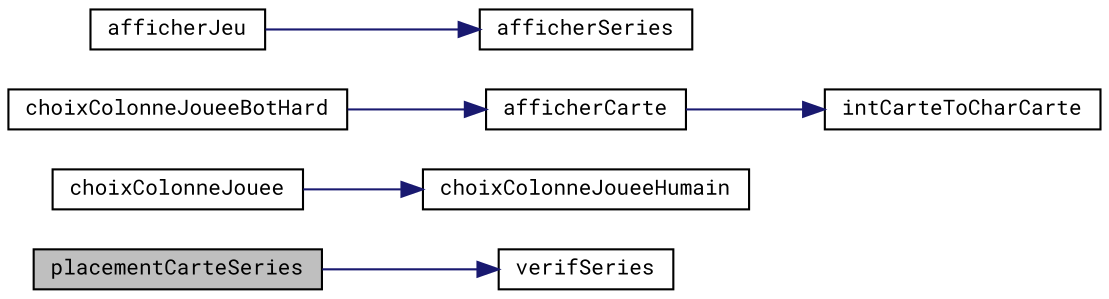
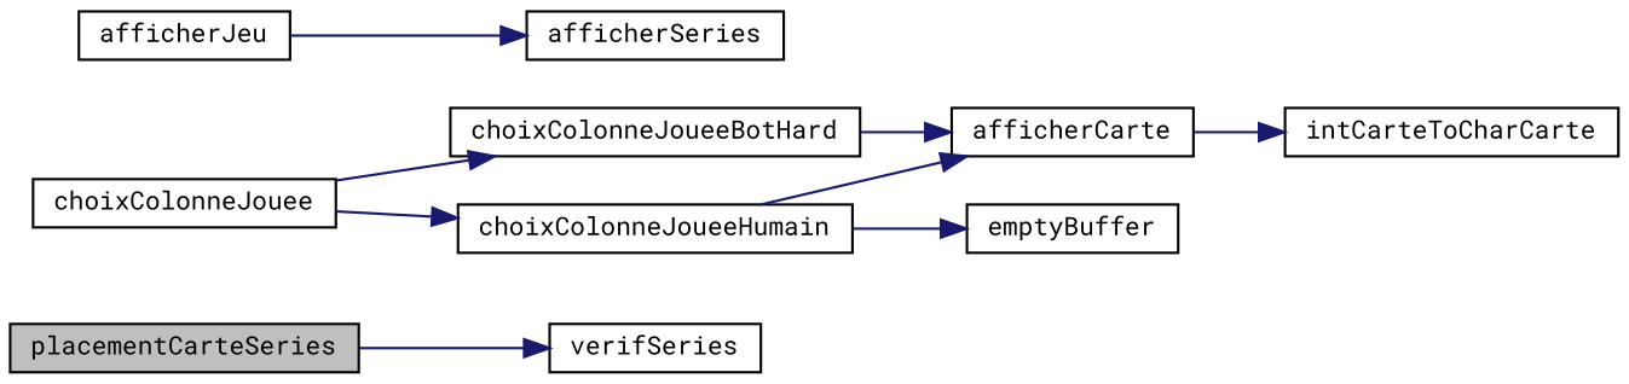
  digraph {
    fontname="Roboto Mono"
    rankdir=LR
    node [color=black fillcolor=white fontname="Roboto Mono" fontsize=10 shape=record style=filled]
    edge [color=midnightblue fontname="Roboto Mono" fontsize=10 labelfontname=Helvetica labelfontsize=10 style=solid]
    n1 [fillcolor=grey75 fontcolor=black height=0.2 label=placementCarteSeries width=0.4]
    n2 [height=0.2 label=verifSeries width=0.4]
    n3 [height=0.2 label=choixColonneJouee width=0.4]
    n4 [height=0.2 label=choixColonneJoueeBotHard width=0.4]
    n5 [height=0.2 label=choixColonneJoueeHumain width=0.4]
    n6 [height=0.2 label=afficherCarte width=0.4]
+   n7 [height=0.2 label=emptyBuffer width=0.4]
    n8 [height=0.2 label=intCarteToCharCarte width=0.4]
    n9 [height=0.2 label=afficherJeu width=0.4]
    n10 [height=0.2 label=afficherSeries width=0.4]
    n1 -> n2
+   n3 -> n4
    n3 -> n5
    n4 -> n6
+   n5 -> n6
+   n5 -> n7
    n6 -> n8
    n9 -> n10
  }
